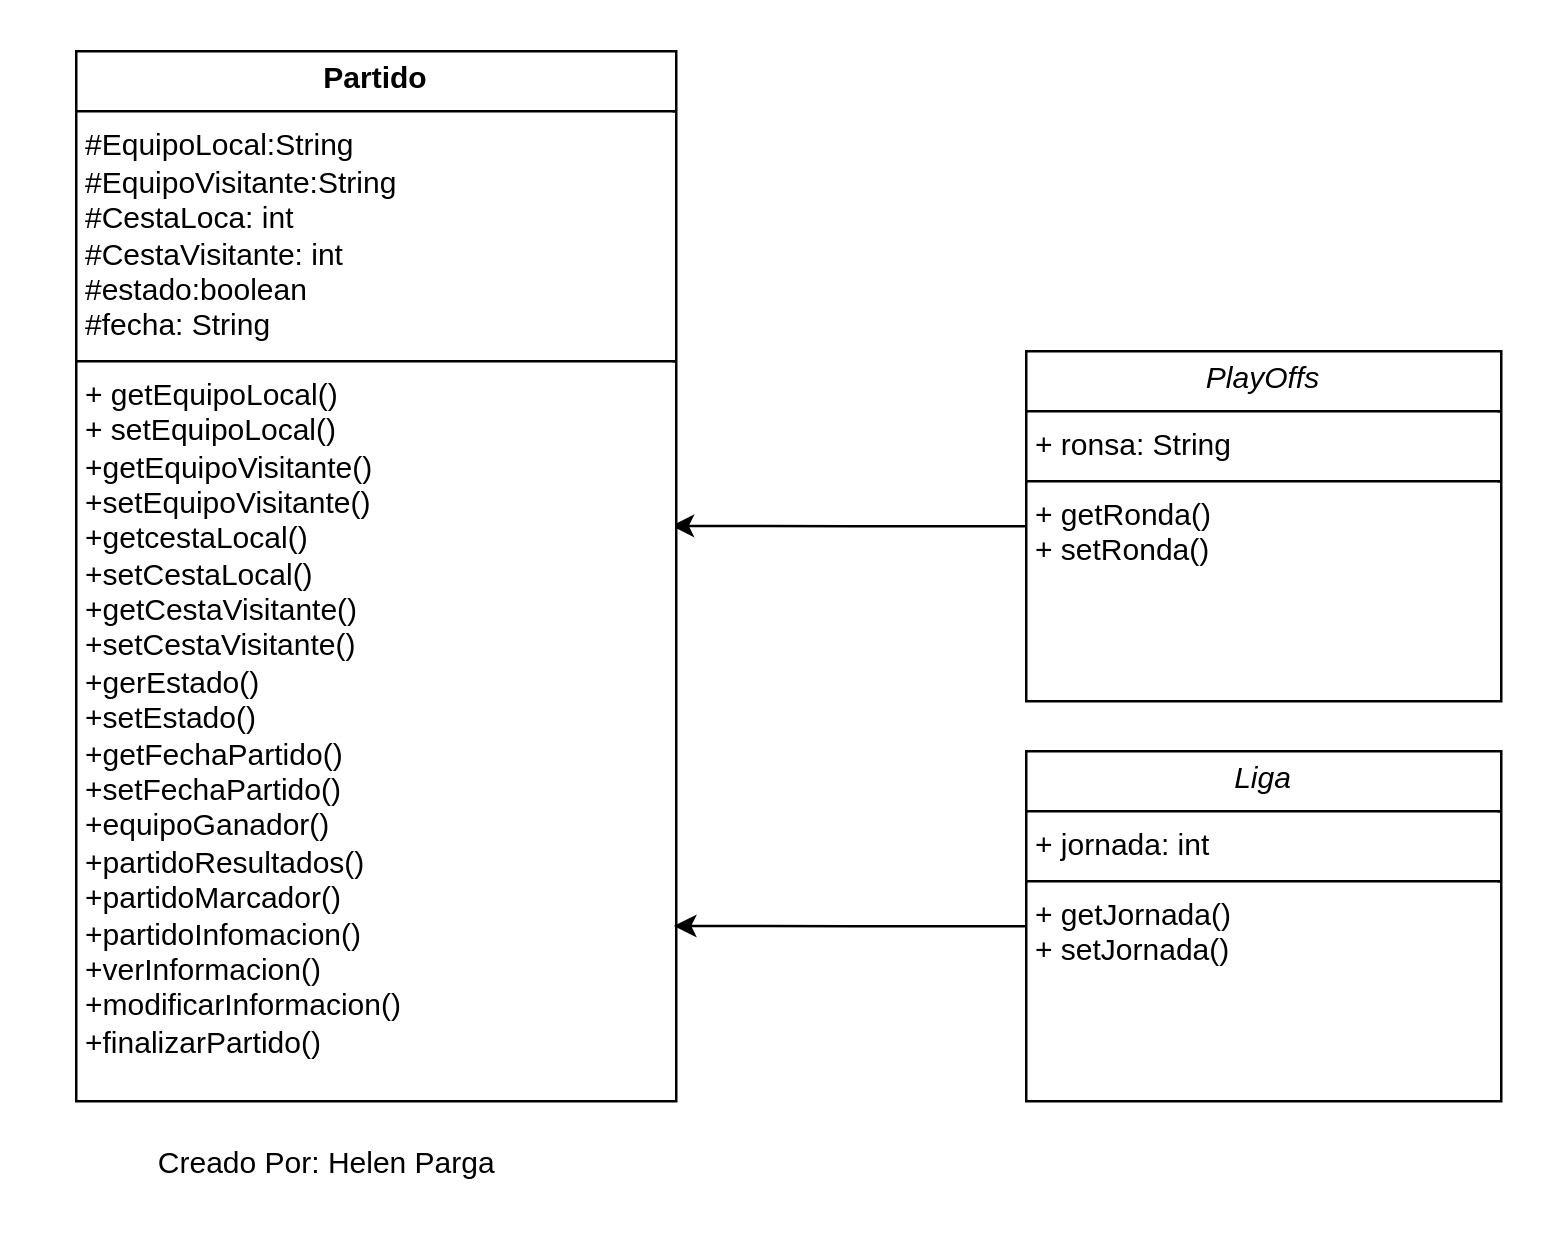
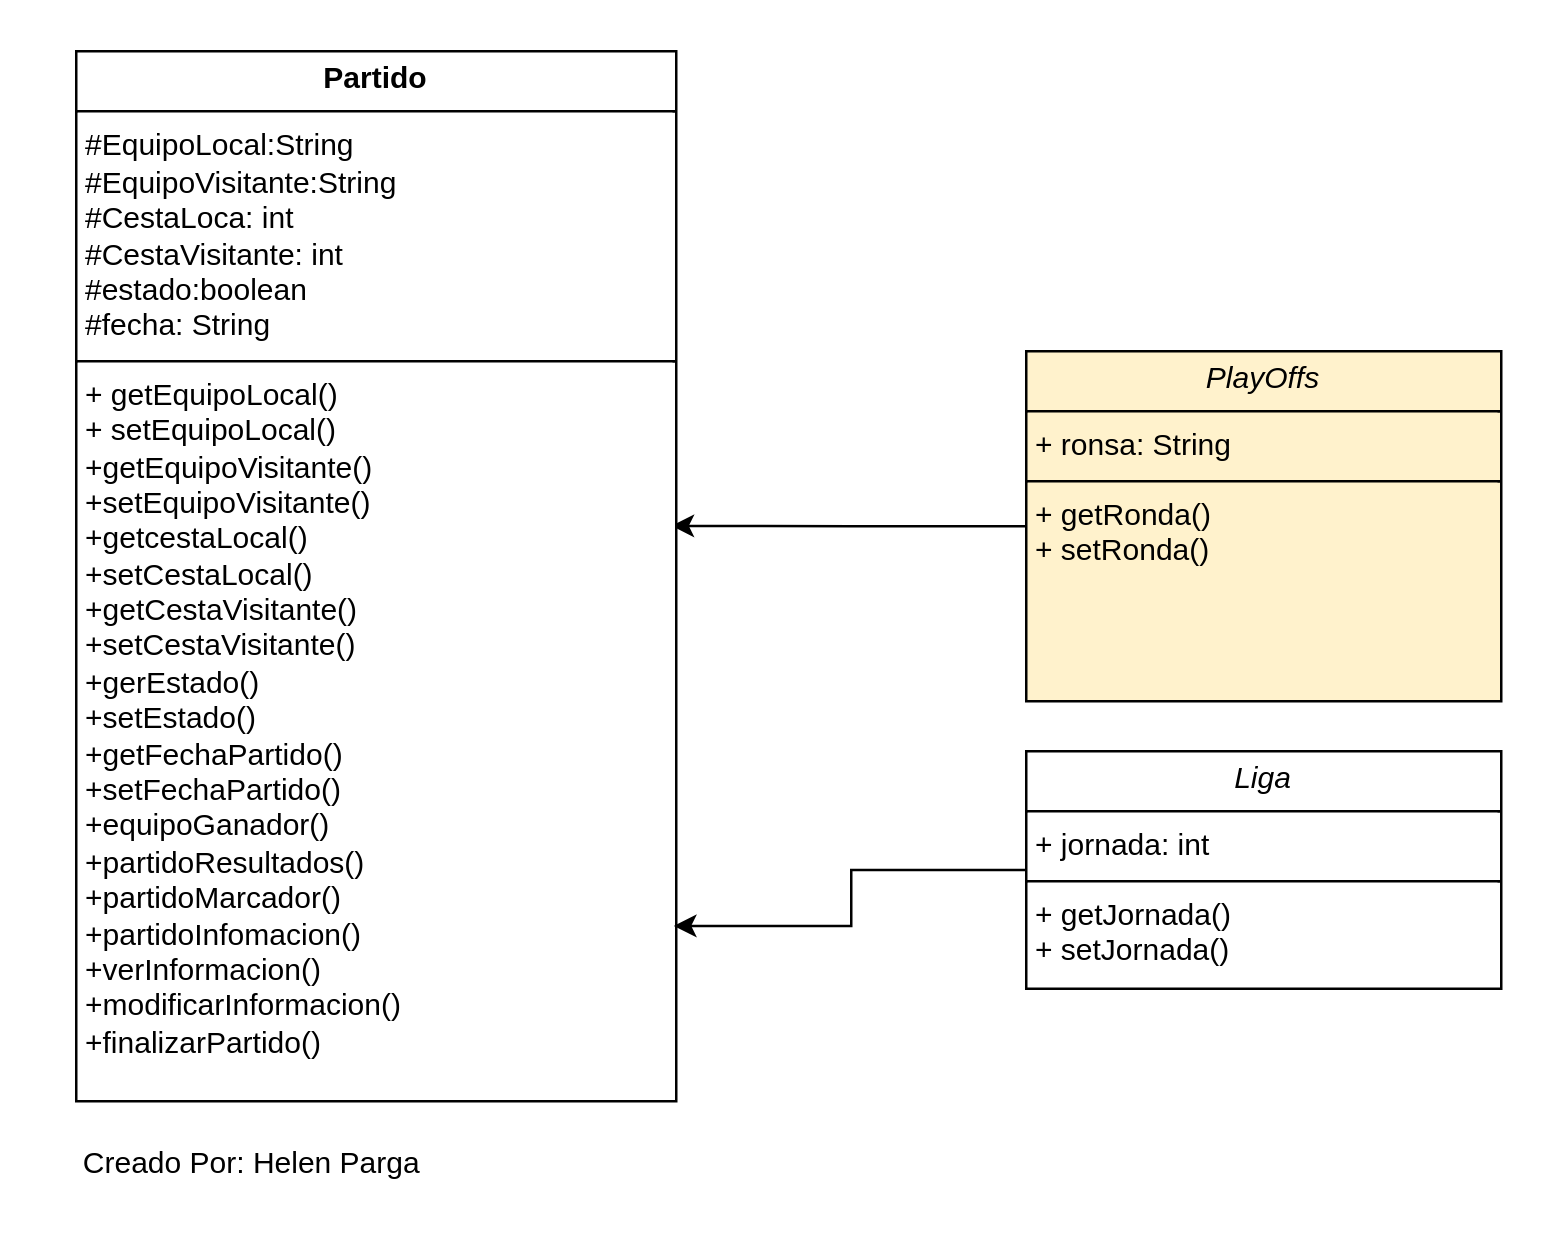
  <mxCell id="0" />
  <mxCell id="1" parent="0" />
  <mxCell id="2" style="edgeStyle=orthogonalEdgeStyle;rounded=0;orthogonalLoop=1;jettySize=auto;html=1;entryX=0.992;entryY=0.452;entryDx=0;entryDy=0;entryPerimeter=0;" edge="1" parent="1" source="3" target="5"><mxGeometry relative="1" as="geometry" /></mxCell>
- <mxCell id="3" value="&lt;p style=&quot;margin:0px;margin-top:4px;text-align:center;&quot;&gt;&lt;i&gt;PlayOffs&lt;/i&gt;&lt;/p&gt;&lt;hr size=&quot;1&quot; style=&quot;border-style:solid;&quot;&gt;&lt;p style=&quot;margin:0px;margin-left:4px;&quot;&gt;+ ronsa: String&lt;/p&gt;&lt;hr size=&quot;1&quot; style=&quot;border-style:solid;&quot;&gt;&lt;p style=&quot;margin:0px;margin-left:4px;&quot;&gt;+ getRonda()&lt;br&gt;+ setRonda()&lt;/p&gt;" style="verticalAlign=top;align=left;overflow=fill;html=1;whiteSpace=wrap;" vertex="1" parent="1"><mxGeometry x="410" y="140" width="190" height="140" as="geometry" /></mxCell>
- <mxCell id="4" value="&lt;p style=&quot;margin:0px;margin-top:4px;text-align:center;&quot;&gt;&lt;i&gt;Liga&lt;/i&gt;&lt;/p&gt;&lt;hr size=&quot;1&quot; style=&quot;border-style:solid;&quot;&gt;&lt;p style=&quot;margin:0px;margin-left:4px;&quot;&gt;+ jornada: int&lt;/p&gt;&lt;hr size=&quot;1&quot; style=&quot;border-style:solid;&quot;&gt;&lt;p style=&quot;margin:0px;margin-left:4px;&quot;&gt;+ getJornada()&lt;br&gt;+ setJornada()&lt;/p&gt;" style="verticalAlign=top;align=left;overflow=fill;html=1;whiteSpace=wrap;" vertex="1" parent="1"><mxGeometry x="410" y="300" width="190" height="140" as="geometry" /></mxCell>
+ <mxCell id="3" value="&lt;p style=&quot;margin:0px;margin-top:4px;text-align:center;&quot;&gt;&lt;i&gt;PlayOffs&lt;/i&gt;&lt;/p&gt;&lt;hr size=&quot;1&quot; style=&quot;border-style:solid;&quot;&gt;&lt;p style=&quot;margin:0px;margin-left:4px;&quot;&gt;+ ronsa: String&lt;/p&gt;&lt;hr size=&quot;1&quot; style=&quot;border-style:solid;&quot;&gt;&lt;p style=&quot;margin:0px;margin-left:4px;&quot;&gt;+ getRonda()&lt;br&gt;+ setRonda()&lt;/p&gt;" style="verticalAlign=top;align=left;overflow=fill;html=1;whiteSpace=wrap;fillColor=#fff2cc;" vertex="1" parent="1"><mxGeometry x="410" y="140" width="190" height="140" as="geometry" /></mxCell>
+ <mxCell id="4" value="&lt;p style=&quot;margin:0px;margin-top:4px;text-align:center;&quot;&gt;&lt;i&gt;Liga&lt;/i&gt;&lt;/p&gt;&lt;hr size=&quot;1&quot; style=&quot;border-style:solid;&quot;&gt;&lt;p style=&quot;margin:0px;margin-left:4px;&quot;&gt;+ jornada: int&lt;/p&gt;&lt;hr size=&quot;1&quot; style=&quot;border-style:solid;&quot;&gt;&lt;p style=&quot;margin:0px;margin-left:4px;&quot;&gt;+ getJornada()&lt;br&gt;+ setJornada()&lt;/p&gt;" style="verticalAlign=top;align=left;overflow=fill;html=1;whiteSpace=wrap;" vertex="1" parent="1"><mxGeometry x="410" y="300" width="190" height="95" as="geometry" /></mxCell>
  <mxCell id="5" value="&lt;p style=&quot;margin:0px;margin-top:4px;text-align:center;&quot;&gt;&lt;b&gt;Partido&lt;/b&gt;&lt;/p&gt;&lt;hr size=&quot;1&quot; style=&quot;border-style:solid;&quot;&gt;&lt;p style=&quot;margin:0px;margin-left:4px;&quot;&gt;#EquipoLocal:String&lt;br&gt;#EquipoVisitante:String&lt;/p&gt;&lt;p style=&quot;margin:0px;margin-left:4px;&quot;&gt;#CestaLoca: int&lt;/p&gt;&lt;p style=&quot;margin:0px;margin-left:4px;&quot;&gt;#CestaVisitante: int&lt;/p&gt;&lt;p style=&quot;margin:0px;margin-left:4px;&quot;&gt;#estado:boolean&lt;/p&gt;&lt;p style=&quot;margin:0px;margin-left:4px;&quot;&gt;#fecha: String&lt;/p&gt;&lt;hr size=&quot;1&quot; style=&quot;border-style:solid;&quot;&gt;&lt;p style=&quot;margin:0px;margin-left:4px;&quot;&gt;+ getEquipoLocal()&lt;/p&gt;&lt;p style=&quot;margin:0px;margin-left:4px;&quot;&gt;+ setEquipoLocal()&lt;/p&gt;&lt;p style=&quot;margin:0px;margin-left:4px;&quot;&gt;+getEquipoVisitante()&lt;/p&gt;&lt;p style=&quot;margin:0px;margin-left:4px;&quot;&gt;+setEquipoVisitante()&lt;/p&gt;&lt;p style=&quot;margin:0px;margin-left:4px;&quot;&gt;+getcestaLocal()&lt;/p&gt;&lt;p style=&quot;margin:0px;margin-left:4px;&quot;&gt;+setCestaLocal()&lt;/p&gt;&lt;p style=&quot;margin:0px;margin-left:4px;&quot;&gt;+getCestaVisitante()&lt;/p&gt;&lt;p style=&quot;margin:0px;margin-left:4px;&quot;&gt;+setCestaVisitante()&lt;/p&gt;&lt;p style=&quot;margin:0px;margin-left:4px;&quot;&gt;+gerEstado()&lt;/p&gt;&lt;p style=&quot;margin:0px;margin-left:4px;&quot;&gt;+setEstado()&lt;/p&gt;&lt;p style=&quot;margin:0px;margin-left:4px;&quot;&gt;+getFechaPartido()&lt;/p&gt;&lt;p style=&quot;margin:0px;margin-left:4px;&quot;&gt;+setFechaPartido()&lt;/p&gt;&lt;p style=&quot;margin:0px;margin-left:4px;&quot;&gt;+equipoGanador()&lt;/p&gt;&lt;p style=&quot;margin:0px;margin-left:4px;&quot;&gt;+partidoResultados()&lt;/p&gt;&lt;p style=&quot;margin:0px;margin-left:4px;&quot;&gt;+partidoMarcador()&lt;/p&gt;&lt;p style=&quot;margin:0px;margin-left:4px;&quot;&gt;+partidoInfomacion()&lt;/p&gt;&lt;p style=&quot;margin:0px;margin-left:4px;&quot;&gt;+verInformacion()&lt;/p&gt;&lt;p style=&quot;margin:0px;margin-left:4px;&quot;&gt;+modificarInformacion()&lt;/p&gt;&lt;p style=&quot;margin:0px;margin-left:4px;&quot;&gt;+finalizarPartido()&lt;/p&gt;&lt;p style=&quot;margin:0px;margin-left:4px;&quot;&gt;&lt;br&gt;&lt;/p&gt;&lt;p style=&quot;margin:0px;margin-left:4px;&quot;&gt;&lt;br&gt;&lt;/p&gt;&lt;p style=&quot;margin:0px;margin-left:4px;&quot;&gt;&lt;br&gt;&lt;/p&gt;&lt;p style=&quot;margin:0px;margin-left:4px;&quot;&gt;&lt;br&gt;&lt;/p&gt;&lt;p style=&quot;margin:0px;margin-left:4px;&quot;&gt;&lt;br&gt;&lt;/p&gt;" style="verticalAlign=top;align=left;overflow=fill;html=1;whiteSpace=wrap;" vertex="1" parent="1"><mxGeometry x="30" y="20" width="240" height="420" as="geometry" /></mxCell>
  <mxCell id="6" style="edgeStyle=orthogonalEdgeStyle;rounded=0;orthogonalLoop=1;jettySize=auto;html=1;entryX=0.996;entryY=0.833;entryDx=0;entryDy=0;entryPerimeter=0;" edge="1" parent="1" source="4" target="5"><mxGeometry relative="1" as="geometry" /></mxCell>
- <mxCell id="7" value="&lt;span style=&quot;font-weight: normal; font-size: 12px;&quot;&gt;&lt;font style=&quot;font-size: 12px;&quot;&gt;Creado Por: Helen Parga&lt;/font&gt;&lt;/span&gt;" style="text;html=1;align=center;verticalAlign=middle;resizable=0;points=[];autosize=1;strokeColor=none;fillColor=none;fontSize=12;fontStyle=1" vertex="1" parent="1"><mxGeometry x="50" y="450" width="160" height="30" as="geometry" /></mxCell>
+ <mxCell id="7" value="&lt;span style=&quot;font-weight: normal; font-size: 12px;&quot;&gt;&lt;font style=&quot;font-size: 12px;&quot;&gt;Creado Por: Helen Parga&lt;/font&gt;&lt;/span&gt;" style="text;html=1;align=center;verticalAlign=middle;resizable=0;points=[];autosize=1;strokeColor=none;fillColor=none;fontSize=12;fontStyle=1" vertex="1" parent="1"><mxGeometry x="20" y="450" width="160" height="30" as="geometry" /></mxCell>
